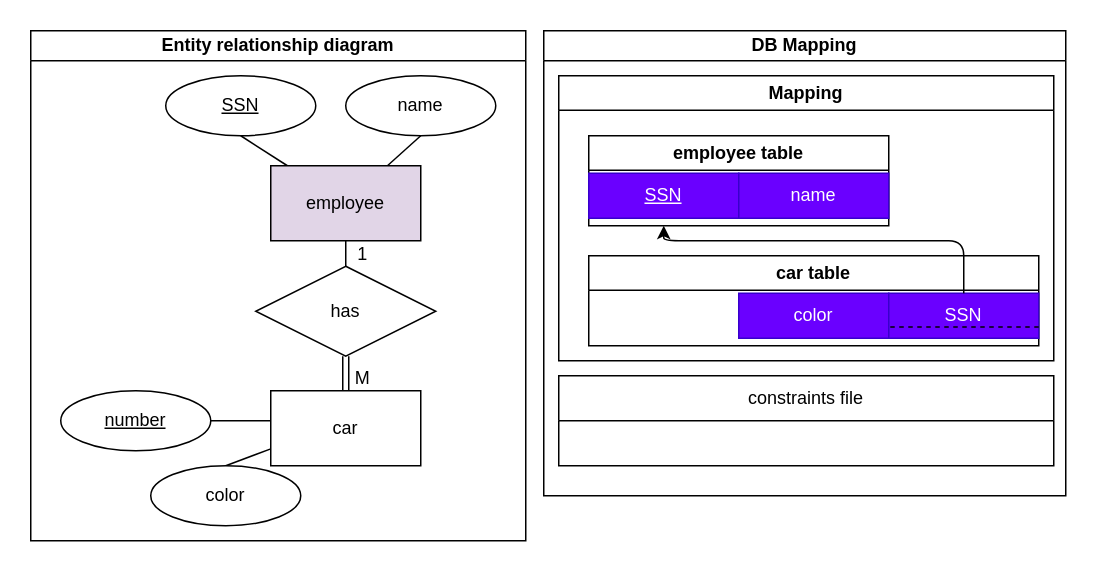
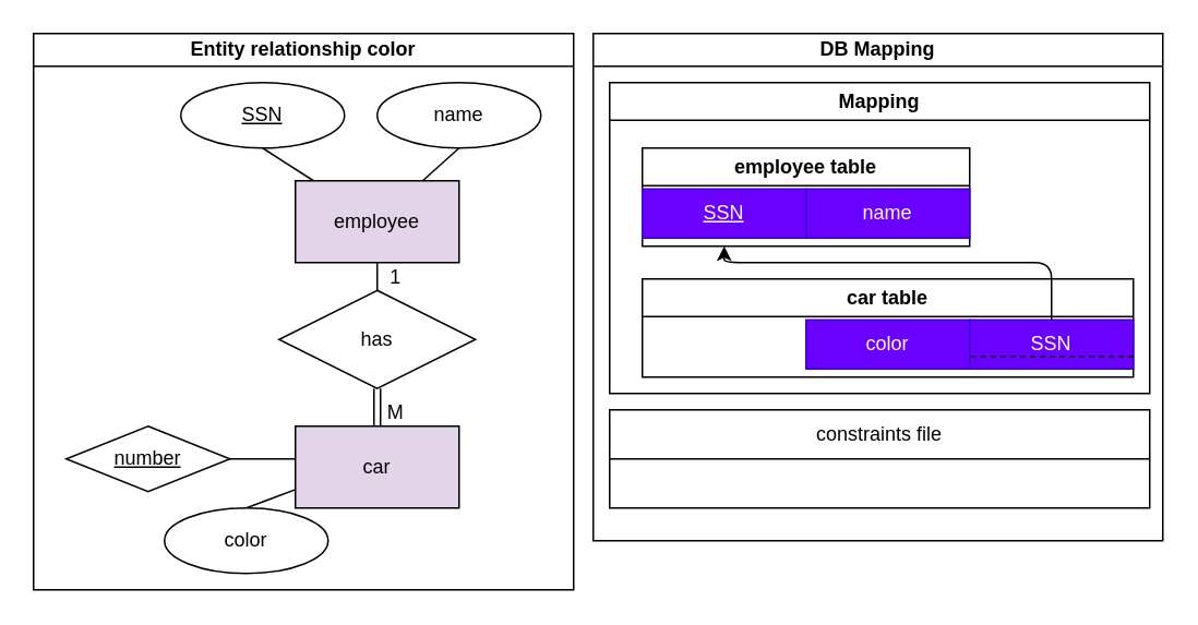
  <mxCell id="0" />
  <mxCell id="1" parent="0" />
- <mxCell id="2" value="Entity relationship diagram" style="swimlane;whiteSpace=wrap;html=1;startSize=20;" parent="1" vertex="1"><mxGeometry x="20" y="20" width="330" height="340" as="geometry" /></mxCell>
+ <mxCell id="2" value="Entity relationship color" style="swimlane;whiteSpace=wrap;html=1;startSize=20;" parent="1" vertex="1"><mxGeometry x="20" y="20" width="330" height="340" as="geometry" /></mxCell>
  <mxCell id="3" style="edgeStyle=none;html=1;entryX=0.5;entryY=1;entryDx=0;entryDy=0;endArrow=none;endFill=0;" parent="2" source="6" target="7" edge="1"><mxGeometry relative="1" as="geometry" /></mxCell>
  <mxCell id="4" style="edgeStyle=none;html=1;entryX=0.5;entryY=1;entryDx=0;entryDy=0;endArrow=none;endFill=0;" parent="2" source="6" target="8" edge="1"><mxGeometry relative="1" as="geometry" /></mxCell>
  <mxCell id="5" style="edgeStyle=none;html=1;entryX=0.5;entryY=0;entryDx=0;entryDy=0;endArrow=none;endFill=0;" parent="2" source="6" edge="1"><mxGeometry relative="1" as="geometry"><mxPoint x="210" y="160" as="targetPoint" /></mxGeometry></mxCell>
  <mxCell id="6" value="employee" style="html=1;dashed=0;whiteSpace=wrap;fillColor=#e1d5e7;" parent="2" vertex="1"><mxGeometry x="160" y="90" width="100" height="50" as="geometry" /></mxCell>
  <mxCell id="7" value="&lt;u&gt;SSN&lt;/u&gt;" style="ellipse;whiteSpace=wrap;html=1;align=center;" parent="2" vertex="1"><mxGeometry x="90" y="30" width="100" height="40" as="geometry" /></mxCell>
  <mxCell id="8" value="name" style="ellipse;whiteSpace=wrap;html=1;align=center;" parent="2" vertex="1"><mxGeometry x="210" y="30" width="100" height="40" as="geometry" /></mxCell>
  <mxCell id="9" style="edgeStyle=none;html=1;entryX=0.5;entryY=0;entryDx=0;entryDy=0;" parent="2" edge="1"><mxGeometry relative="1" as="geometry"><mxPoint x="81.43" y="268.57" as="sourcePoint" /></mxGeometry></mxCell>
  <mxCell id="10" style="edgeStyle=none;html=1;entryX=0.5;entryY=0;entryDx=0;entryDy=0;" parent="2" edge="1"><mxGeometry relative="1" as="geometry"><mxPoint x="128.673" y="266.385" as="sourcePoint" /></mxGeometry></mxCell>
  <mxCell id="11" style="edgeStyle=none;html=1;entryX=0.5;entryY=0;entryDx=0;entryDy=0;endArrow=none;endFill=0;exitX=0.5;exitY=1;exitDx=0;exitDy=0;shape=link;" parent="2" source="19" edge="1"><mxGeometry relative="1" as="geometry"><mxPoint x="210" y="240" as="targetPoint" /><mxPoint x="210" y="220" as="sourcePoint" /></mxGeometry></mxCell>
  <mxCell id="12" style="edgeStyle=none;html=1;entryX=1;entryY=0.5;entryDx=0;entryDy=0;endArrow=none;endFill=0;" parent="2" target="14" edge="1"><mxGeometry relative="1" as="geometry"><mxPoint x="160" y="260" as="sourcePoint" /></mxGeometry></mxCell>
  <mxCell id="13" style="edgeStyle=none;html=1;entryX=0.5;entryY=0;entryDx=0;entryDy=0;endArrow=none;endFill=0;" parent="2" target="15" edge="1"><mxGeometry relative="1" as="geometry"><mxPoint x="160" y="278.75" as="sourcePoint" /></mxGeometry></mxCell>
- <mxCell id="14" value="&lt;u&gt;number&lt;/u&gt;" style="ellipse;whiteSpace=wrap;html=1;align=center;" parent="2" vertex="1"><mxGeometry x="20" y="240" width="100" height="40" as="geometry" /></mxCell>
+ <mxCell id="14" value="&lt;u&gt;number&lt;/u&gt;" style="rhombus;whiteSpace=wrap;html=1;align=center;" parent="2" vertex="1"><mxGeometry x="20" y="240" width="100" height="40" as="geometry" /></mxCell>
  <mxCell id="15" value="color" style="ellipse;whiteSpace=wrap;html=1;align=center;" parent="2" vertex="1"><mxGeometry x="80" y="290" width="100" height="40" as="geometry" /></mxCell>
  <mxCell id="16" value="M" style="text;html=1;align=center;verticalAlign=middle;resizable=0;points=[];autosize=1;strokeColor=none;fillColor=none;" parent="2" vertex="1"><mxGeometry x="206" y="217" width="30" height="30" as="geometry" /></mxCell>
- <mxCell id="17" value="car" style="html=1;dashed=0;whiteSpace=wrap;" parent="2" vertex="1"><mxGeometry x="160" y="240" width="100" height="50" as="geometry" /></mxCell>
+ <mxCell id="17" value="car" style="html=1;dashed=0;whiteSpace=wrap;fillColor=#e1d5e7;" parent="2" vertex="1"><mxGeometry x="160" y="240" width="100" height="50" as="geometry" /></mxCell>
  <mxCell id="18" value="1" style="text;html=1;align=center;verticalAlign=middle;resizable=0;points=[];autosize=1;strokeColor=none;fillColor=none;" parent="2" vertex="1"><mxGeometry x="206" y="134" width="30" height="30" as="geometry" /></mxCell>
  <mxCell id="19" value="has" style="shape=rhombus;perimeter=rhombusPerimeter;whiteSpace=wrap;html=1;align=center;" parent="2" vertex="1"><mxGeometry x="150" y="157" width="120" height="60" as="geometry" /></mxCell>
  <mxCell id="20" value="DB Mapping" style="swimlane;whiteSpace=wrap;html=1;startSize=20;" parent="1" vertex="1"><mxGeometry x="362" y="20" width="348" height="310" as="geometry" /></mxCell>
  <mxCell id="21" style="edgeStyle=none;html=1;entryX=1;entryY=0.5;entryDx=0;entryDy=0;" parent="20" edge="1"><mxGeometry relative="1" as="geometry"><mxPoint x="100" y="200" as="targetPoint" /></mxGeometry></mxCell>
  <mxCell id="22" style="edgeStyle=none;html=1;entryX=0.5;entryY=0;entryDx=0;entryDy=0;" parent="20" edge="1"><mxGeometry relative="1" as="geometry"><mxPoint x="60" y="290" as="targetPoint" /></mxGeometry></mxCell>
  <mxCell id="23" style="edgeStyle=none;html=1;entryX=0.5;entryY=0;entryDx=0;entryDy=0;" parent="20" edge="1"><mxGeometry relative="1" as="geometry"><mxPoint x="170" y="290" as="targetPoint" /></mxGeometry></mxCell>
  <mxCell id="24" style="edgeStyle=none;html=1;entryX=0.764;entryY=0.12;entryDx=0;entryDy=0;entryPerimeter=0;" parent="20" edge="1"><mxGeometry relative="1" as="geometry"><mxPoint x="126.4" y="234.8" as="targetPoint" /></mxGeometry></mxCell>
  <mxCell id="25" value="Mapping" style="swimlane;whiteSpace=wrap;html=1;" parent="20" vertex="1"><mxGeometry x="10" y="30" width="330" height="190" as="geometry" /></mxCell>
  <mxCell id="26" value="employee table" style="swimlane;whiteSpace=wrap;html=1;" parent="25" vertex="1"><mxGeometry x="20" y="40" width="200" height="60" as="geometry" /></mxCell>
  <mxCell id="27" value="SSN" style="rounded=0;whiteSpace=wrap;html=1;fillColor=#6a00ff;fontColor=#ffffff;strokeColor=#3700CC;fontStyle=4" parent="26" vertex="1"><mxGeometry y="25" width="100" height="30" as="geometry" /></mxCell>
  <mxCell id="28" value="name" style="rounded=0;whiteSpace=wrap;html=1;fillColor=#6a00ff;fontColor=#ffffff;strokeColor=#3700CC;" parent="26" vertex="1"><mxGeometry x="100" y="25" width="100" height="30" as="geometry" /></mxCell>
  <mxCell id="29" value="car table" style="swimlane;whiteSpace=wrap;html=1;" parent="25" vertex="1"><mxGeometry x="20" y="120" width="300" height="60" as="geometry" /></mxCell>
  <mxCell id="30" value="color" style="rounded=0;whiteSpace=wrap;html=1;fillColor=#6a00ff;fontColor=#ffffff;strokeColor=#3700CC;" parent="29" vertex="1"><mxGeometry x="100" y="25" width="100" height="30" as="geometry" /></mxCell>
  <mxCell id="31" value="SSN" style="rounded=0;whiteSpace=wrap;html=1;fillColor=#6a00ff;fontColor=#ffffff;strokeColor=#3700CC;fontStyle=0" parent="29" vertex="1"><mxGeometry x="200" y="25" width="100" height="30" as="geometry" /></mxCell>
  <mxCell id="32" style="edgeStyle=none;html=1;exitX=1;exitY=0.75;exitDx=0;exitDy=0;entryX=0;entryY=0.75;entryDx=0;entryDy=0;endArrow=none;endFill=0;dashed=1;" edge="1" parent="29" source="31" target="31"><mxGeometry relative="1" as="geometry" /></mxCell>
  <mxCell id="33" style="edgeStyle=orthogonalEdgeStyle;html=1;entryX=0.25;entryY=1;entryDx=0;entryDy=0;" parent="25" source="31" target="26" edge="1"><mxGeometry relative="1" as="geometry"><Array as="points"><mxPoint x="270" y="110" /><mxPoint x="70" y="110" /></Array></mxGeometry></mxCell>
  <mxCell id="34" value="constraints file" style="swimlane;fontStyle=0;childLayout=stackLayout;horizontal=1;startSize=30;horizontalStack=0;resizeParent=1;resizeParentMax=0;resizeLast=0;collapsible=1;marginBottom=0;whiteSpace=wrap;html=1;" parent="20" vertex="1"><mxGeometry x="10" y="230" width="330" height="60" as="geometry" /></mxCell>
